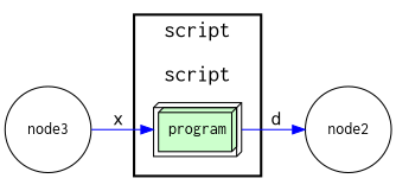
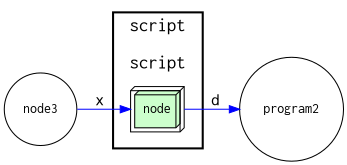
  digraph {
    fontname=Courier
    rankdir=LR
    node [fillcolor="#FFFFFF" fontname=Courier peripheries=1 shape=circle style=filled]
    edge [color=blue fontname=Helvetica]
-   n1 [fillcolor="#CCFFCC" label=program peripheries=2 shape=box3d width=0.1]
-   node2 [width=0.1]
+   n1 [fillcolor="#CCFFCC" label="node" peripheries=2 shape=box3d width=0.1]
+   node2 [width=0.1 label=program2]
    n3 [label=node3 width=0.1]
    subgraph cluster_1 {
      fontsize=18
      label=script
      penwidth=2
      subgraph cluster_2 {
        color=white
        fontsize=18
        label=script
        penwidth=2
        n1
      }
    }
    n1 -> node2 [label=d]
    n3 -> n1 [label=x]
  }
